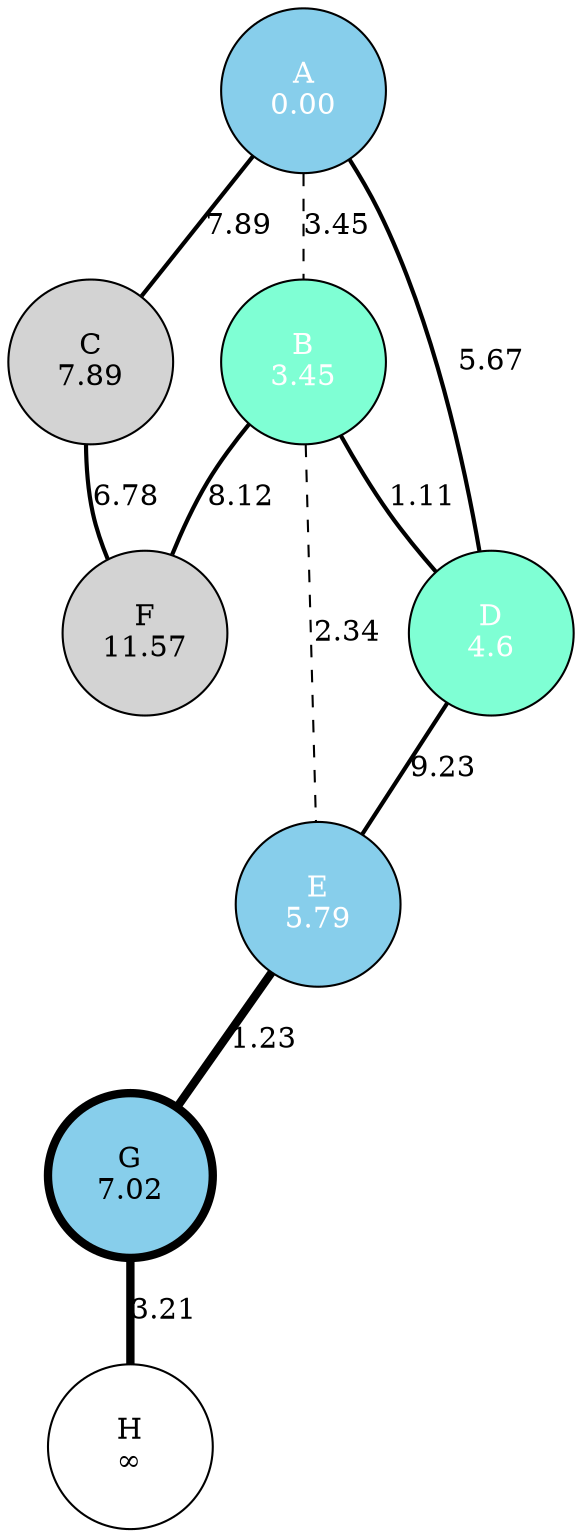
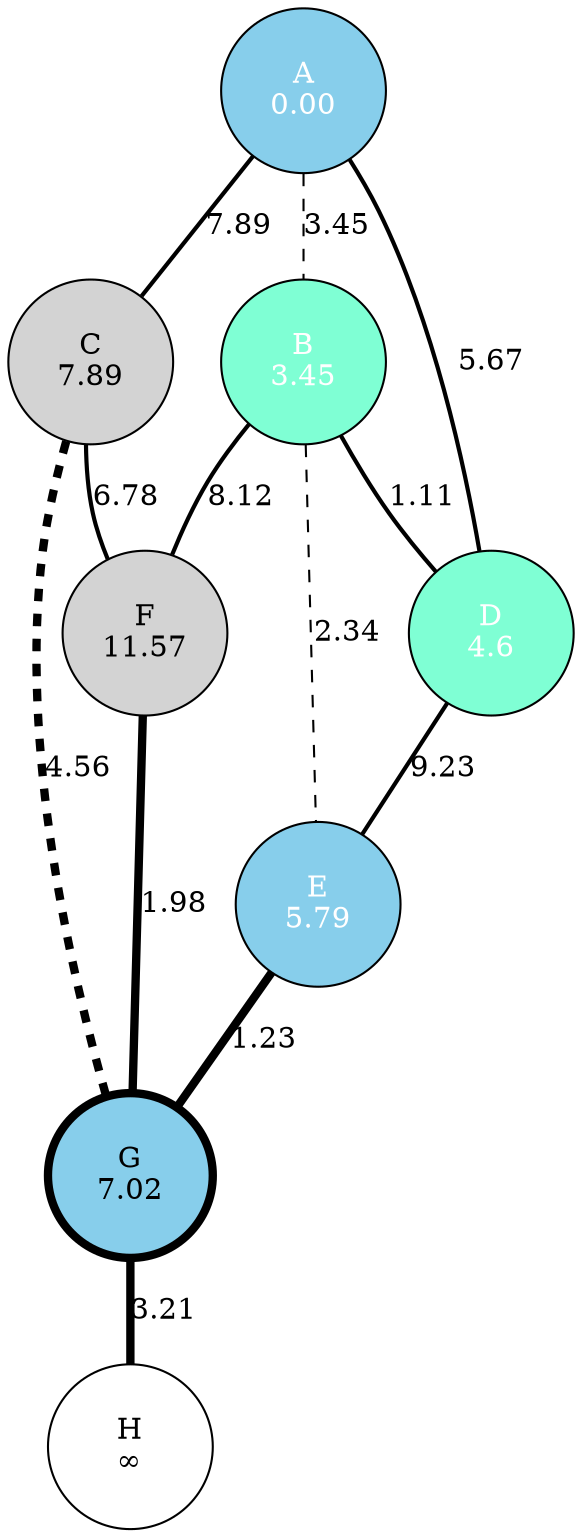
  strict graph {
    node [fillcolor=skyblue style=filled]
    edge [style=bold]
    n1 [distance=0.00 fontcolor=white height=1.1 label="A\n0.00" width=1.1]
    n2 [distance=3.45 fillcolor=aquamarine fontcolor=white height=1.1 label="B\n3.45" width=1.1]
    n3 [distance=7.89 fillcolor=lightgrey height=1.1 label="C\n7.89" width=1.1]
    n4 [distance=4.6 fillcolor=aquamarine fontcolor=white height=1.1 label="D\n4.6" width=1.1]
    n5 [distance=5.79 fontcolor=white height=1.1 label="E\n5.79" width=1.1]
    n6 [distance=11.57 fillcolor=lightgrey height=1.1 label="F\n11.57" width=1.1]
    n7 [distance=7.02 height=1.1 label="G\n7.02" penwidth=4 width=1.1]
    n8 [distance=None fillcolor=white height=1.1 label="H\n∞" width=1.1]
    n1 -- n2 [label=3.45 style=dashed]
    n1 -- n3 [label=7.89]
    n1 -- n4 [label=5.67]
    n2 -- n4 [label=1.11]
    n2 -- n5 [label=2.34 style=dashed]
    n2 -- n6 [label=8.12]
    n3 -- n6 [label=6.78]
+   n3 -- n7 [label=4.56 penwidth=4 style=dashed]
    n4 -- n5 [label=9.23]
    n5 -- n7 [label=1.23 penwidth=4]
+   n6 -- n7 [label=1.98 penwidth=4]
    n7 -- n8 [label=3.21 penwidth=4]
  }
